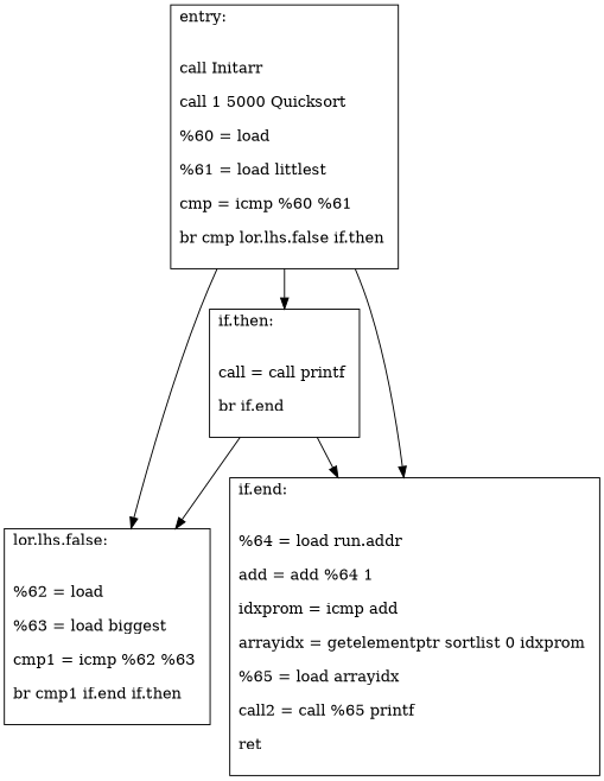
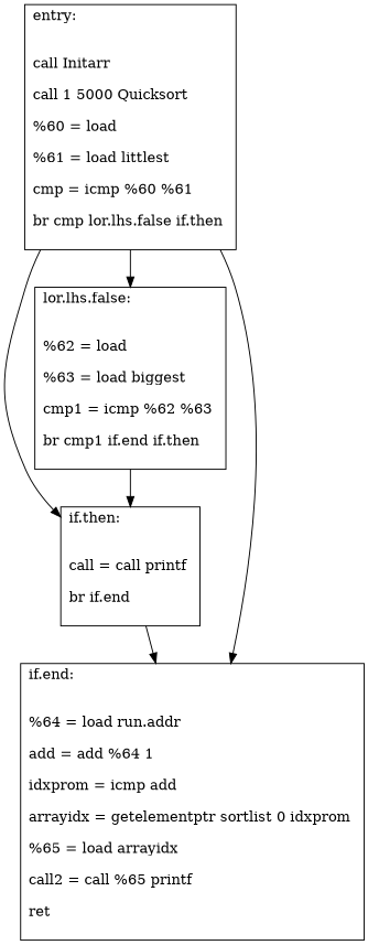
  digraph {
    node [shape=record]
    n1 [label="{entry:\l\l\n			call Initarr \l\n			call 1 5000 Quicksort \l\n			%60 = load \l\n			%61 = load littlest \l\n			cmp = icmp %60 %61 \l\n			br cmp lor.lhs.false if.then \l\n		}"]
    n2 [label="{if.then:\l\l\n			call = call printf \l\n			br if.end \l\n		}"]
    n3 [label="{lor.lhs.false:\l\l\n			%62 = load \l\n			%63 = load biggest \l\n			cmp1 = icmp %62 %63 \l\n			br cmp1 if.end if.then \l\n		}"]
    n4 [label="{if.end:\l\l\n			%64 = load run.addr \l\n			add = add %64 1 \l\n			idxprom = icmp add \l\n			arrayidx = getelementptr sortlist 0 idxprom \l\n			%65 = load arrayidx \l\n			call2 = call %65 printf \l\n			ret \l\n		}"]
    n1 -> n2
    n1 -> n3
    n1 -> n4
    n2 -> n4
-   n2 -> n3
+   n3 -> n2
  }
